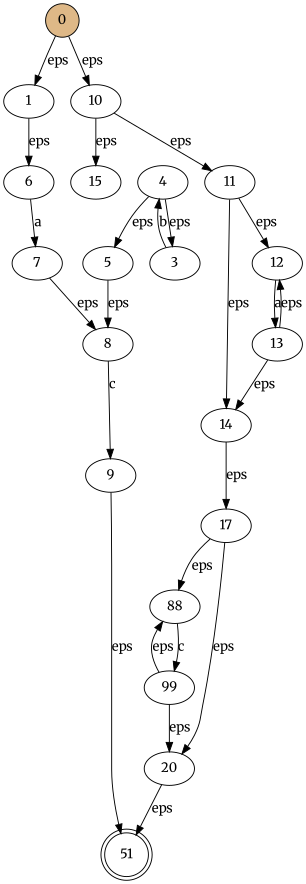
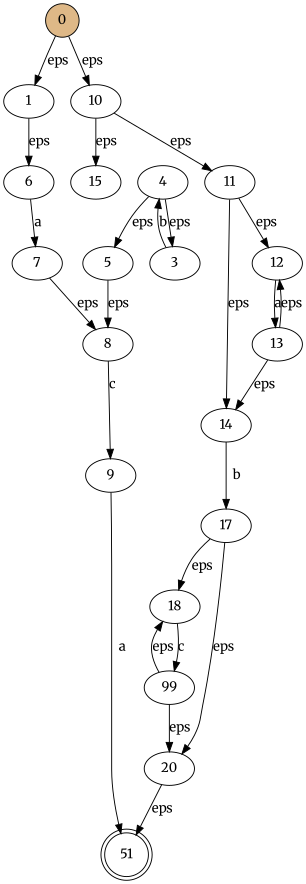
  digraph {
    bgcolor=white
    fontname=Merriweather
    node [fontname=Merriweather]
    edge [fontname=Merriweather]
    n1 [color=black fillcolor=white label=51 shape=doublecircle style=filled]
    0 [color=black fillcolor=burlywood shape=circle style=filled]
    1
    10
    6
    11
    15
    7
    12
    14
    3
    4
    5
    8
    9
    13
    17
-   18 [label=88]
+   18
    20
    n20 [label=99]
    0 -> 1 [label=eps]
    0 -> 10 [label=eps]
    1 -> 6 [label=eps]
    10 -> 11 [label=eps]
    10 -> 15 [label=eps]
    6 -> 7 [label=a]
    11 -> 12 [label=eps]
    11 -> 14 [label=eps]
    7 -> 8 [label=eps]
    12 -> 13 [label=a]
-   14 -> 17 [label=eps]
+   14 -> 17 [label=b]
    3 -> 4 [label=b]
    4 -> 3 [label=eps]
    4 -> 5 [label=eps]
    5 -> 8 [label=eps]
    8 -> 9 [label=c]
-   9 -> n1 [label=eps]
+   9 -> n1 [label=a]
    13 -> 12 [label=eps]
    13 -> 14 [label=eps]
    17 -> 18 [label=eps]
    17 -> 20 [label=eps]
    18 -> n20 [label=c]
    20 -> n1 [label=eps]
    n20 -> 18 [label=eps]
    n20 -> 20 [label=eps]
  }
